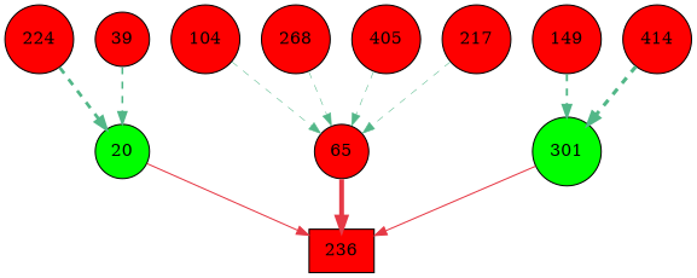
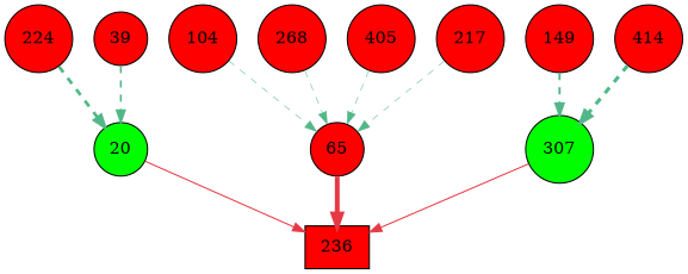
  digraph {
    rankdir=TB
    node [fillcolor="#fe0000" shape=circle style=filled]
    edge [color="#52b788" penwidth=0.50 style=dashed]
    n1 [label=224]
    n2 [fillcolor="#00fe00" label=20]
    n3 [label=65]
    n4 [label=236 shape=box]
    n5 [label=39]
    n6 [label=104]
-   n7 [fillcolor="#00fe00" label=301]
+   n7 [fillcolor="#00fe00" label=307]
    n8 [label=268]
    n9 [label=405]
    n10 [label=149]
    n11 [label=217]
    n12 [label=414]
    n1 -> n2 [penwidth=2.64]
    n2 -> n4 [color="#e63946" penwidth=1.00 style=""]
    n3 -> n4 [color="#e63946" penwidth=4.00 style=""]
    n5 -> n2 [penwidth=1.53]
    n6 -> n3
    n7 -> n4 [color="#e63946" penwidth=1.01 style=""]
    n8 -> n3
    n9 -> n3
    n10 -> n7 [penwidth=1.82]
    n11 -> n3
    n12 -> n7 [penwidth=3.00]
  }
